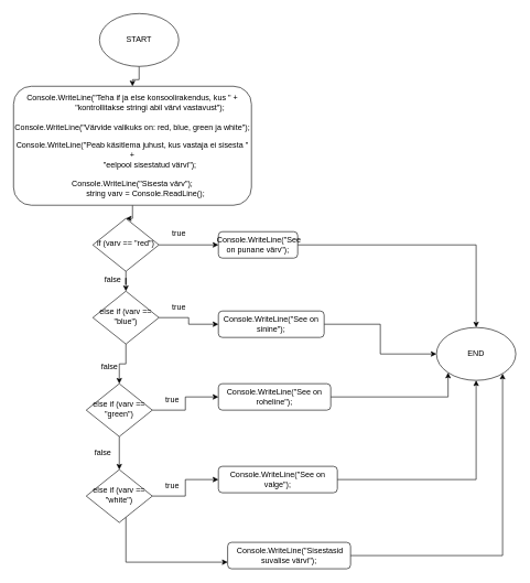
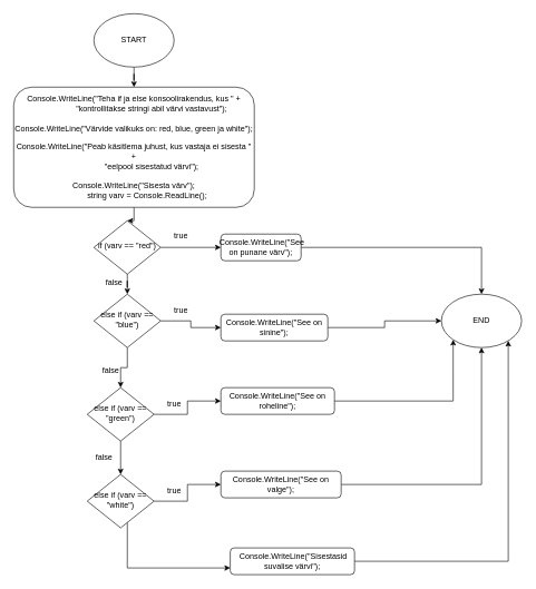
  <mxCell id="0" />
  <mxCell id="1" parent="0" />
  <mxCell id="2" style="edgeStyle=orthogonalEdgeStyle;rounded=0;orthogonalLoop=1;jettySize=auto;html=1;entryX=0.5;entryY=0;entryDx=0;entryDy=0;" edge="1" parent="1" source="3" target="6"><mxGeometry relative="1" as="geometry" /></mxCell>
  <mxCell id="3" value="&lt;div&gt;Console.WriteLine(&quot;Teha if ja else konsoolirakendus, kus &quot; +&lt;/div&gt;&lt;div&gt;&amp;nbsp; &amp;nbsp; &amp;nbsp; &amp;nbsp; &amp;nbsp; &amp;nbsp; &amp;nbsp; &amp;nbsp; &quot;kontrollitakse stringi abil värvi vastavust&quot;);&lt;/div&gt;&lt;div&gt;&lt;br&gt;&lt;/div&gt;&lt;div&gt;Console.WriteLine(&quot;Värvide valikuks on: red, blue, green ja white&quot;);&lt;br&gt;&lt;/div&gt;&lt;div&gt;&lt;br&gt;&lt;/div&gt;&lt;div&gt;&lt;div&gt;Console.WriteLine(&quot;Peab käsitlema juhust, kus vastaja ei sisesta &quot; +&lt;/div&gt;&lt;div&gt;&amp;nbsp; &amp;nbsp; &amp;nbsp; &amp;nbsp; &amp;nbsp; &amp;nbsp; &amp;nbsp; &amp;nbsp; &quot;eelpool sisestatud värvi&quot;);&lt;/div&gt;&lt;/div&gt;&lt;div&gt;&lt;br&gt;&lt;/div&gt;&lt;div&gt;&lt;div&gt;Console.WriteLine(&quot;Sisesta värv&quot;);&lt;/div&gt;&lt;div&gt;&amp;nbsp; &amp;nbsp; &amp;nbsp; &amp;nbsp; &amp;nbsp; &amp;nbsp; string varv = Console.ReadLine();&lt;/div&gt;&lt;/div&gt;" style="rounded=1;whiteSpace=wrap;html=1;fontSize=12;glass=0;strokeWidth=1;shadow=0;" parent="1" vertex="1"><mxGeometry x="20" y="130" width="360" height="180" as="geometry" /></mxCell>
  <mxCell id="4" style="edgeStyle=orthogonalEdgeStyle;rounded=0;orthogonalLoop=1;jettySize=auto;html=1;entryX=0.5;entryY=0;entryDx=0;entryDy=0;" edge="1" parent="1" source="6" target="9"><mxGeometry relative="1" as="geometry" /></mxCell>
  <mxCell id="5" style="edgeStyle=orthogonalEdgeStyle;rounded=0;orthogonalLoop=1;jettySize=auto;html=1;" edge="1" parent="1" source="6" target="13"><mxGeometry relative="1" as="geometry" /></mxCell>
  <mxCell id="6" value="if (varv == &quot;red&quot;)" style="rhombus;whiteSpace=wrap;html=1;shadow=0;fontFamily=Helvetica;fontSize=12;align=center;strokeWidth=1;spacing=6;spacingTop=-4;" parent="1" vertex="1"><mxGeometry x="140" y="330" width="100" height="80" as="geometry" /></mxCell>
  <mxCell id="7" style="edgeStyle=orthogonalEdgeStyle;rounded=0;orthogonalLoop=1;jettySize=auto;html=1;" edge="1" parent="1" source="9" target="11"><mxGeometry relative="1" as="geometry" /></mxCell>
  <mxCell id="8" style="edgeStyle=orthogonalEdgeStyle;rounded=0;orthogonalLoop=1;jettySize=auto;html=1;entryX=0.5;entryY=0;entryDx=0;entryDy=0;" edge="1" parent="1" source="9" target="22"><mxGeometry relative="1" as="geometry" /></mxCell>
  <mxCell id="9" value="else if (varv == &quot;blue&quot;)" style="rhombus;whiteSpace=wrap;html=1;shadow=0;fontFamily=Helvetica;fontSize=12;align=center;strokeWidth=1;spacing=6;spacingTop=-4;" parent="1" vertex="1"><mxGeometry x="140" y="440" width="100" height="80" as="geometry" /></mxCell>
  <mxCell id="10" style="edgeStyle=orthogonalEdgeStyle;rounded=0;orthogonalLoop=1;jettySize=auto;html=1;entryX=0;entryY=0.5;entryDx=0;entryDy=0;" edge="1" parent="1" source="11" target="16"><mxGeometry relative="1" as="geometry" /></mxCell>
  <mxCell id="11" value="Console.WriteLine(&quot;See on sinine&quot;);" style="rounded=1;whiteSpace=wrap;html=1;fontSize=12;glass=0;strokeWidth=1;shadow=0;" parent="1" vertex="1"><mxGeometry x="330" y="470" width="160" height="40" as="geometry" /></mxCell>
  <mxCell id="12" style="edgeStyle=orthogonalEdgeStyle;rounded=0;orthogonalLoop=1;jettySize=auto;html=1;" edge="1" parent="1" source="13" target="16"><mxGeometry relative="1" as="geometry" /></mxCell>
  <mxCell id="13" value="&amp;nbsp;Console.WriteLine(&quot;See on punane värv&quot;);" style="rounded=1;whiteSpace=wrap;html=1;fontSize=12;glass=0;strokeWidth=1;shadow=0;" parent="1" vertex="1"><mxGeometry x="330" y="350" width="120" height="40" as="geometry" /></mxCell>
  <mxCell id="14" style="edgeStyle=orthogonalEdgeStyle;rounded=0;orthogonalLoop=1;jettySize=auto;html=1;entryX=0.5;entryY=0;entryDx=0;entryDy=0;" edge="1" parent="1" source="15" target="3"><mxGeometry relative="1" as="geometry" /></mxCell>
- <mxCell id="15" value="START" style="ellipse;whiteSpace=wrap;html=1;" vertex="1" parent="1"><mxGeometry x="150" y="20" width="120" height="80" as="geometry" /></mxCell>
- <mxCell id="16" value="END" style="ellipse;whiteSpace=wrap;html=1;" vertex="1" parent="1"><mxGeometry x="660" y="495" width="120" height="80" as="geometry" /></mxCell>
+ <mxCell id="15" value="START" style="ellipse;whiteSpace=wrap;html=1;" vertex="1" parent="1"><mxGeometry x="140" y="20" width="120" height="80" as="geometry" /></mxCell>
+ <mxCell id="16" value="END" style="ellipse;whiteSpace=wrap;html=1;" vertex="1" parent="1"><mxGeometry x="660" y="440" width="120" height="80" as="geometry" /></mxCell>
  <mxCell id="17" style="edgeStyle=orthogonalEdgeStyle;rounded=0;orthogonalLoop=1;jettySize=auto;html=1;" edge="1" parent="1" source="19" target="26"><mxGeometry relative="1" as="geometry" /></mxCell>
  <mxCell id="18" style="edgeStyle=orthogonalEdgeStyle;rounded=0;orthogonalLoop=1;jettySize=auto;html=1;entryX=0;entryY=0.75;entryDx=0;entryDy=0;" edge="1" parent="1" source="19" target="28"><mxGeometry relative="1" as="geometry"><Array as="points"><mxPoint x="190" y="850" /></Array></mxGeometry></mxCell>
  <mxCell id="19" value="else if (varv == &quot;white&quot;)" style="rhombus;whiteSpace=wrap;html=1;shadow=0;fontFamily=Helvetica;fontSize=12;align=center;strokeWidth=1;spacing=6;spacingTop=-4;" vertex="1" parent="1"><mxGeometry x="130" y="710" width="100" height="80" as="geometry" /></mxCell>
  <mxCell id="20" style="edgeStyle=orthogonalEdgeStyle;rounded=0;orthogonalLoop=1;jettySize=auto;html=1;" edge="1" parent="1" source="22" target="24"><mxGeometry relative="1" as="geometry" /></mxCell>
  <mxCell id="21" style="edgeStyle=orthogonalEdgeStyle;rounded=0;orthogonalLoop=1;jettySize=auto;html=1;entryX=0.5;entryY=0;entryDx=0;entryDy=0;" edge="1" parent="1" source="22" target="19"><mxGeometry relative="1" as="geometry" /></mxCell>
  <mxCell id="22" value="else if (varv == &quot;green&quot;)" style="rhombus;whiteSpace=wrap;html=1;shadow=0;fontFamily=Helvetica;fontSize=12;align=center;strokeWidth=1;spacing=6;spacingTop=-4;" vertex="1" parent="1"><mxGeometry x="130" y="580" width="100" height="80" as="geometry" /></mxCell>
  <mxCell id="23" style="edgeStyle=orthogonalEdgeStyle;rounded=0;orthogonalLoop=1;jettySize=auto;html=1;entryX=0;entryY=1;entryDx=0;entryDy=0;" edge="1" parent="1" source="24" target="16"><mxGeometry relative="1" as="geometry" /></mxCell>
  <mxCell id="24" value="Console.WriteLine(&quot;See on roheline&quot;);" style="rounded=1;whiteSpace=wrap;html=1;fontSize=12;glass=0;strokeWidth=1;shadow=0;" vertex="1" parent="1"><mxGeometry x="330" y="580" width="170" height="40" as="geometry" /></mxCell>
  <mxCell id="25" style="edgeStyle=orthogonalEdgeStyle;rounded=0;orthogonalLoop=1;jettySize=auto;html=1;entryX=0.5;entryY=1;entryDx=0;entryDy=0;" edge="1" parent="1" source="26" target="16"><mxGeometry relative="1" as="geometry" /></mxCell>
  <mxCell id="26" value="Console.WriteLine(&quot;See on valge&quot;);" style="rounded=1;whiteSpace=wrap;html=1;fontSize=12;glass=0;strokeWidth=1;shadow=0;" vertex="1" parent="1"><mxGeometry x="330" y="705" width="180" height="40" as="geometry" /></mxCell>
  <mxCell id="27" style="edgeStyle=orthogonalEdgeStyle;rounded=0;orthogonalLoop=1;jettySize=auto;html=1;" edge="1" parent="1" source="28" target="16"><mxGeometry relative="1" as="geometry"><Array as="points"><mxPoint x="760" y="840" /></Array></mxGeometry></mxCell>
  <mxCell id="28" value="&amp;nbsp;Console.WriteLine(&quot;Sisestasid suvalise värvi&quot;);" style="rounded=1;whiteSpace=wrap;html=1;fontSize=12;glass=0;strokeWidth=1;shadow=0;" vertex="1" parent="1"><mxGeometry x="344" y="820" width="186" height="40" as="geometry" /></mxCell>
  <mxCell id="29" value="false" style="text;html=1;align=center;verticalAlign=middle;resizable=0;points=[];autosize=1;strokeColor=none;fillColor=none;" vertex="1" parent="1"><mxGeometry x="145" y="408" width="50" height="30" as="geometry" /></mxCell>
  <mxCell id="30" value="false" style="text;html=1;align=center;verticalAlign=middle;resizable=0;points=[];autosize=1;strokeColor=none;fillColor=none;" vertex="1" parent="1"><mxGeometry x="140" y="540" width="50" height="30" as="geometry" /></mxCell>
  <mxCell id="31" value="false" style="text;html=1;align=center;verticalAlign=middle;resizable=0;points=[];autosize=1;strokeColor=none;fillColor=none;" vertex="1" parent="1"><mxGeometry x="130" y="670" width="50" height="30" as="geometry" /></mxCell>
  <mxCell id="32" value="true" style="text;html=1;align=center;verticalAlign=middle;resizable=0;points=[];autosize=1;strokeColor=none;fillColor=none;" vertex="1" parent="1"><mxGeometry x="250" y="338" width="40" height="30" as="geometry" /></mxCell>
  <mxCell id="33" value="true" style="text;html=1;align=center;verticalAlign=middle;resizable=0;points=[];autosize=1;strokeColor=none;fillColor=none;" vertex="1" parent="1"><mxGeometry x="250" y="450" width="40" height="30" as="geometry" /></mxCell>
  <mxCell id="34" value="true" style="text;html=1;align=center;verticalAlign=middle;resizable=0;points=[];autosize=1;strokeColor=none;fillColor=none;" vertex="1" parent="1"><mxGeometry x="240" y="590" width="40" height="30" as="geometry" /></mxCell>
  <mxCell id="35" value="true" style="text;html=1;align=center;verticalAlign=middle;resizable=0;points=[];autosize=1;strokeColor=none;fillColor=none;" vertex="1" parent="1"><mxGeometry x="240" y="720" width="40" height="30" as="geometry" /></mxCell>
